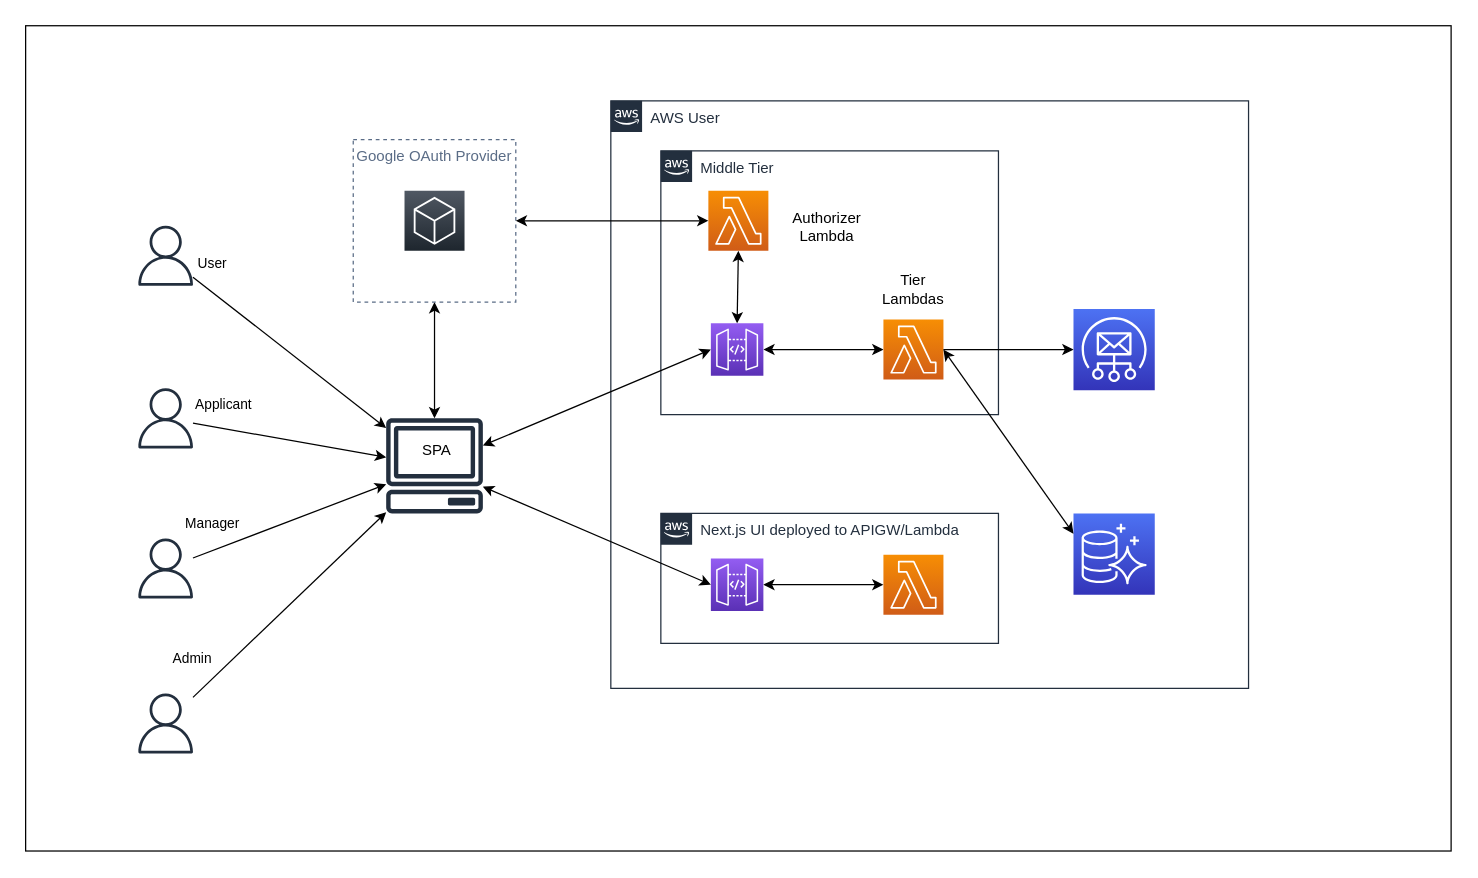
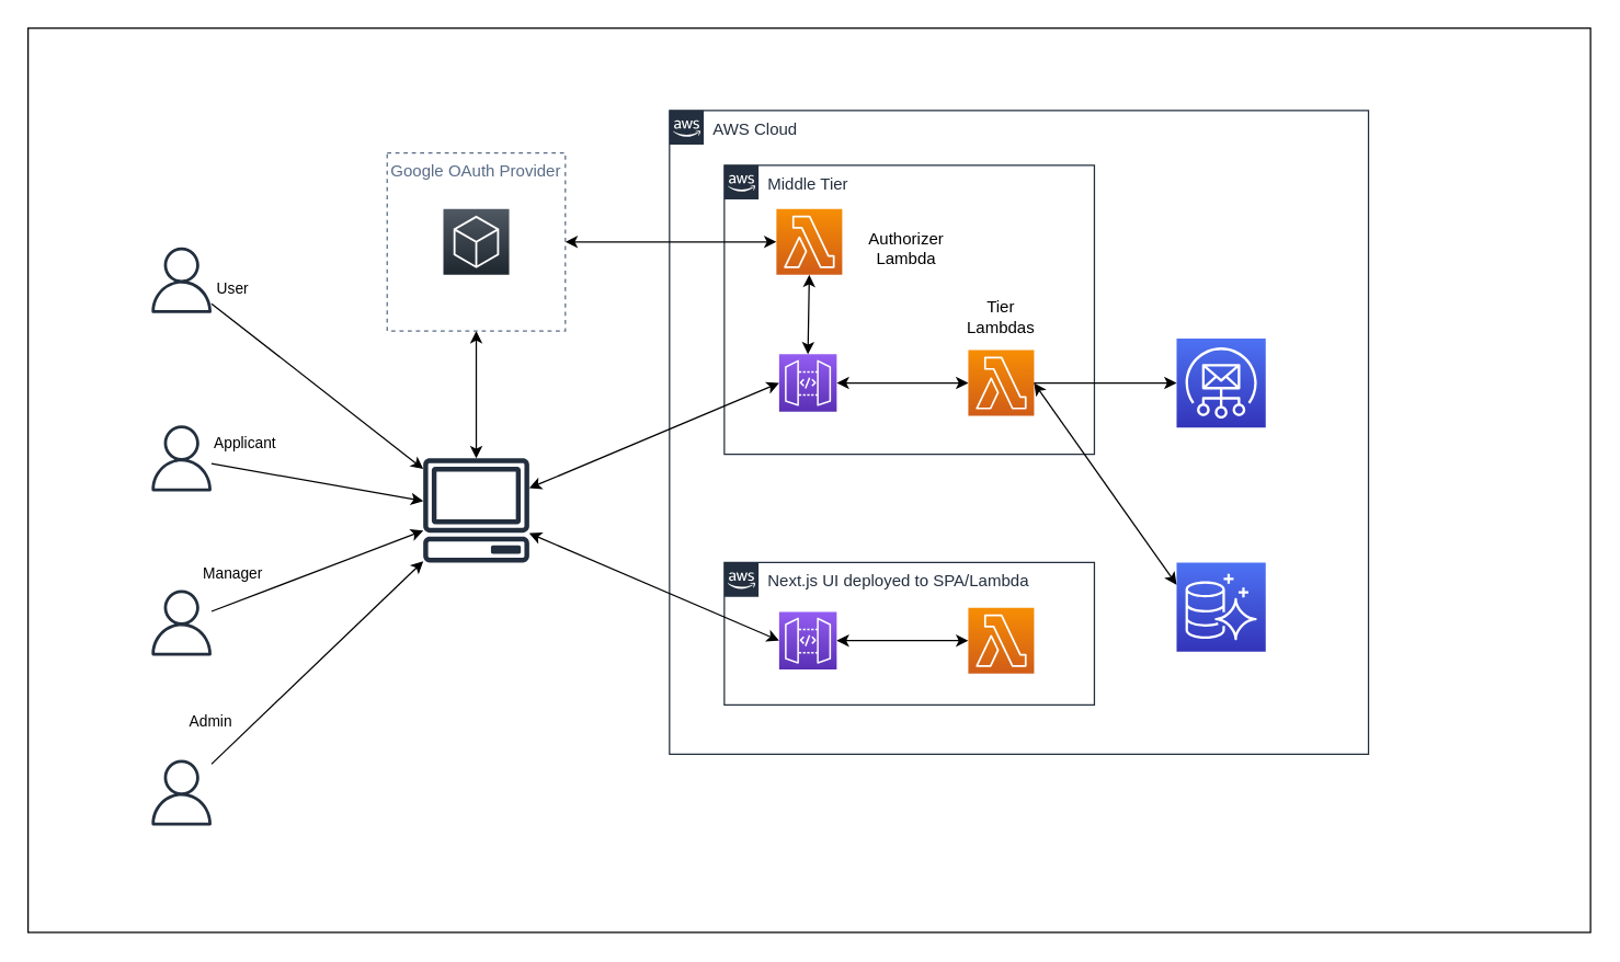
  <mxCell id="0" />
  <mxCell id="1" parent="0" />
  <mxCell id="2" value="" style="rounded=0;whiteSpace=wrap;html=1;fillColor=#ffffff;" parent="1" vertex="1"><mxGeometry x="20" y="20" width="1140" height="660" as="geometry" /></mxCell>
- <mxCell id="3" value="AWS User" style="points=[[0,0],[0.25,0],[0.5,0],[0.75,0],[1,0],[1,0.25],[1,0.5],[1,0.75],[1,1],[0.75,1],[0.5,1],[0.25,1],[0,1],[0,0.75],[0,0.5],[0,0.25]];outlineConnect=0;gradientColor=none;html=1;whiteSpace=wrap;fontSize=12;fontStyle=0;shape=mxgraph.aws4.group;grIcon=mxgraph.aws4.group_aws_cloud_alt;strokeColor=#232F3E;verticalAlign=top;align=left;spacingLeft=30;fontColor=#232F3E;dashed=0;" parent="1" vertex="1"><mxGeometry x="488" y="80" width="510" height="470" as="geometry" /></mxCell>
+ <mxCell id="3" value="AWS Cloud" style="points=[[0,0],[0.25,0],[0.5,0],[0.75,0],[1,0],[1,0.25],[1,0.5],[1,0.75],[1,1],[0.75,1],[0.5,1],[0.25,1],[0,1],[0,0.75],[0,0.5],[0,0.25]];outlineConnect=0;gradientColor=none;html=1;whiteSpace=wrap;fontSize=12;fontStyle=0;shape=mxgraph.aws4.group;grIcon=mxgraph.aws4.group_aws_cloud_alt;strokeColor=#232F3E;verticalAlign=top;align=left;spacingLeft=30;fontColor=#232F3E;dashed=0;" parent="1" vertex="1"><mxGeometry x="488" y="80" width="510" height="470" as="geometry" /></mxCell>
  <mxCell id="4" value="Middle Tier" style="points=[[0,0],[0.25,0],[0.5,0],[0.75,0],[1,0],[1,0.25],[1,0.5],[1,0.75],[1,1],[0.75,1],[0.5,1],[0.25,1],[0,1],[0,0.75],[0,0.5],[0,0.25]];outlineConnect=0;gradientColor=none;html=1;whiteSpace=wrap;fontSize=12;fontStyle=0;shape=mxgraph.aws4.group;grIcon=mxgraph.aws4.group_aws_cloud_alt;strokeColor=#232F3E;verticalAlign=top;align=left;spacingLeft=30;fontColor=#232F3E;dashed=0;" parent="1" vertex="1"><mxGeometry x="528" y="120" width="270" height="211" as="geometry" /></mxCell>
- <mxCell id="5" value="Next.js UI deployed to APIGW/Lambda" style="points=[[0,0],[0.25,0],[0.5,0],[0.75,0],[1,0],[1,0.25],[1,0.5],[1,0.75],[1,1],[0.75,1],[0.5,1],[0.25,1],[0,1],[0,0.75],[0,0.5],[0,0.25]];outlineConnect=0;gradientColor=none;html=1;whiteSpace=wrap;fontSize=12;fontStyle=0;shape=mxgraph.aws4.group;grIcon=mxgraph.aws4.group_aws_cloud_alt;strokeColor=#232F3E;verticalAlign=top;align=left;spacingLeft=30;fontColor=#232F3E;dashed=0;" parent="1" vertex="1"><mxGeometry x="528" y="410" width="270" height="104" as="geometry" /></mxCell>
+ <mxCell id="5" value="Next.js UI deployed to SPA/Lambda" style="points=[[0,0],[0.25,0],[0.5,0],[0.75,0],[1,0],[1,0.25],[1,0.5],[1,0.75],[1,1],[0.75,1],[0.5,1],[0.25,1],[0,1],[0,0.75],[0,0.5],[0,0.25]];outlineConnect=0;gradientColor=none;html=1;whiteSpace=wrap;fontSize=12;fontStyle=0;shape=mxgraph.aws4.group;grIcon=mxgraph.aws4.group_aws_cloud_alt;strokeColor=#232F3E;verticalAlign=top;align=left;spacingLeft=30;fontColor=#232F3E;dashed=0;" parent="1" vertex="1"><mxGeometry x="528" y="410" width="270" height="104" as="geometry" /></mxCell>
  <mxCell id="6" value="" style="points=[[0,0,0],[0.25,0,0],[0.5,0,0],[0.75,0,0],[1,0,0],[0,1,0],[0.25,1,0],[0.5,1,0],[0.75,1,0],[1,1,0],[0,0.25,0],[0,0.5,0],[0,0.75,0],[1,0.25,0],[1,0.5,0],[1,0.75,0]];outlineConnect=0;fontColor=#232F3E;gradientColor=#945DF2;gradientDirection=north;fillColor=#5A30B5;strokeColor=#ffffff;dashed=0;verticalLabelPosition=bottom;verticalAlign=top;align=center;html=1;fontSize=12;fontStyle=0;aspect=fixed;shape=mxgraph.aws4.resourceIcon;resIcon=mxgraph.aws4.api_gateway;" parent="1" vertex="1"><mxGeometry x="568" y="446" width="42" height="42" as="geometry" /></mxCell>
  <mxCell id="7" value="" style="points=[[0,0,0],[0.25,0,0],[0.5,0,0],[0.75,0,0],[1,0,0],[0,1,0],[0.25,1,0],[0.5,1,0],[0.75,1,0],[1,1,0],[0,0.25,0],[0,0.5,0],[0,0.75,0],[1,0.25,0],[1,0.5,0],[1,0.75,0]];outlineConnect=0;fontColor=#232F3E;gradientColor=#4D72F3;gradientDirection=north;fillColor=#3334B9;strokeColor=#ffffff;dashed=0;verticalLabelPosition=bottom;verticalAlign=top;align=center;html=1;fontSize=12;fontStyle=0;aspect=fixed;shape=mxgraph.aws4.resourceIcon;resIcon=mxgraph.aws4.aurora;" parent="1" vertex="1"><mxGeometry x="858" y="410" width="65" height="65" as="geometry" /></mxCell>
  <mxCell id="8" value="" style="points=[[0,0,0],[0.25,0,0],[0.5,0,0],[0.75,0,0],[1,0,0],[0,1,0],[0.25,1,0],[0.5,1,0],[0.75,1,0],[1,1,0],[0,0.25,0],[0,0.5,0],[0,0.75,0],[1,0.25,0],[1,0.5,0],[1,0.75,0]];outlineConnect=0;fontColor=#232F3E;gradientColor=#4D72F3;gradientDirection=north;fillColor=#3334B9;strokeColor=#ffffff;dashed=0;verticalLabelPosition=bottom;verticalAlign=top;align=center;html=1;fontSize=12;fontStyle=0;aspect=fixed;shape=mxgraph.aws4.resourceIcon;resIcon=mxgraph.aws4.simple_email_service;" parent="1" vertex="1"><mxGeometry x="858" y="246.5" width="65" height="65" as="geometry" /></mxCell>
  <mxCell id="9" value="" style="points=[[0,0,0],[0.25,0,0],[0.5,0,0],[0.75,0,0],[1,0,0],[0,1,0],[0.25,1,0],[0.5,1,0],[0.75,1,0],[1,1,0],[0,0.25,0],[0,0.5,0],[0,0.75,0],[1,0.25,0],[1,0.5,0],[1,0.75,0]];outlineConnect=0;fontColor=#232F3E;gradientColor=#F78E04;gradientDirection=north;fillColor=#D05C17;strokeColor=#ffffff;dashed=0;verticalLabelPosition=bottom;verticalAlign=top;align=center;html=1;fontSize=12;fontStyle=0;aspect=fixed;shape=mxgraph.aws4.resourceIcon;resIcon=mxgraph.aws4.lambda;" parent="1" vertex="1"><mxGeometry x="706" y="443" width="48" height="48" as="geometry" /></mxCell>
  <mxCell id="10" value="" style="outlineConnect=0;fontColor=#232F3E;gradientColor=none;fillColor=#232F3E;strokeColor=none;dashed=0;verticalLabelPosition=bottom;verticalAlign=top;align=center;html=1;fontSize=12;fontStyle=0;aspect=fixed;pointerEvents=1;shape=mxgraph.aws4.user;" parent="1" vertex="1"><mxGeometry x="108" y="554" width="48" height="48" as="geometry" /></mxCell>
  <mxCell id="11" value="" style="outlineConnect=0;fontColor=#232F3E;gradientColor=none;fillColor=#232F3E;strokeColor=none;dashed=0;verticalLabelPosition=bottom;verticalAlign=top;align=center;html=1;fontSize=12;fontStyle=0;aspect=fixed;pointerEvents=1;shape=mxgraph.aws4.user;" parent="1" vertex="1"><mxGeometry x="108" y="430" width="48" height="48" as="geometry" /></mxCell>
  <mxCell id="12" value="" style="outlineConnect=0;fontColor=#232F3E;gradientColor=none;fillColor=#232F3E;strokeColor=none;dashed=0;verticalLabelPosition=bottom;verticalAlign=top;align=center;html=1;fontSize=12;fontStyle=0;aspect=fixed;pointerEvents=1;shape=mxgraph.aws4.user;" parent="1" vertex="1"><mxGeometry x="108" y="310" width="48" height="48" as="geometry" /></mxCell>
  <mxCell id="13" value="" style="outlineConnect=0;fontColor=#232F3E;gradientColor=none;fillColor=#232F3E;strokeColor=none;dashed=0;verticalLabelPosition=bottom;verticalAlign=top;align=center;html=1;fontSize=12;fontStyle=0;aspect=fixed;pointerEvents=1;shape=mxgraph.aws4.user;" parent="1" vertex="1"><mxGeometry x="108" y="180" width="48" height="48" as="geometry" /></mxCell>
  <mxCell id="14" value="" style="endArrow=classic;html=1;" parent="1" source="13" target="24" edge="1"><mxGeometry relative="1" as="geometry"><mxPoint x="156.07" y="27.983" as="sourcePoint" /><mxPoint x="398" y="440.02" as="targetPoint" /></mxGeometry></mxCell>
  <mxCell id="15" value="User" style="edgeLabel;resizable=0;html=1;align=left;verticalAlign=bottom;" parent="14" connectable="0" vertex="1"><mxGeometry x="-1" relative="1" as="geometry"><mxPoint x="2" y="-3" as="offset" /></mxGeometry></mxCell>
  <mxCell id="16" value="" style="endArrow=classic;html=1;" parent="1" source="12" target="24" edge="1"><mxGeometry relative="1" as="geometry"><mxPoint x="218" y="208.58" as="sourcePoint" /><mxPoint x="378" y="208.58" as="targetPoint" /></mxGeometry></mxCell>
  <mxCell id="17" value="Applicant" style="edgeLabel;resizable=0;html=1;align=left;verticalAlign=bottom;" parent="16" connectable="0" vertex="1"><mxGeometry x="-1" relative="1" as="geometry"><mxPoint y="-7" as="offset" /></mxGeometry></mxCell>
  <mxCell id="18" value="" style="endArrow=classic;html=1;" parent="1" source="11" target="24" edge="1"><mxGeometry relative="1" as="geometry"><mxPoint x="218" y="411" as="sourcePoint" /><mxPoint x="368" y="150" as="targetPoint" /></mxGeometry></mxCell>
  <mxCell id="19" value="Manager" style="edgeLabel;resizable=0;html=1;align=left;verticalAlign=bottom;" parent="18" connectable="0" vertex="1"><mxGeometry x="-1" relative="1" as="geometry"><mxPoint x="-8" y="-20" as="offset" /></mxGeometry></mxCell>
  <mxCell id="20" value="" style="endArrow=classic;html=1;" parent="1" source="10" target="24" edge="1"><mxGeometry relative="1" as="geometry"><mxPoint x="268" y="460" as="sourcePoint" /><mxPoint x="428" y="460" as="targetPoint" /></mxGeometry></mxCell>
  <mxCell id="21" value="Admin" style="edgeLabel;resizable=0;html=1;align=left;verticalAlign=bottom;" parent="20" connectable="0" vertex="1"><mxGeometry x="-1" relative="1" as="geometry"><mxPoint x="-18" y="-23" as="offset" /></mxGeometry></mxCell>
  <mxCell id="22" value="" style="endArrow=classic;startArrow=classic;html=1;exitX=0;exitY=0.5;exitDx=0;exitDy=0;exitPerimeter=0;entryX=1;entryY=0.5;entryDx=0;entryDy=0;entryPerimeter=0;" parent="1" source="32" target="31" edge="1"><mxGeometry width="50" height="50" relative="1" as="geometry"><mxPoint x="457" y="404" as="sourcePoint" /><mxPoint x="457" y="328" as="targetPoint" /></mxGeometry></mxCell>
  <mxCell id="23" value="" style="group" parent="1" vertex="1" connectable="0"><mxGeometry x="308" y="334" width="78" height="76" as="geometry" /></mxCell>
  <mxCell id="24" value="" style="outlineConnect=0;fontColor=#232F3E;gradientColor=none;fillColor=#232F3E;strokeColor=none;dashed=0;verticalLabelPosition=bottom;verticalAlign=top;align=center;html=1;fontSize=12;fontStyle=0;aspect=fixed;pointerEvents=1;shape=mxgraph.aws4.client;" parent="23" vertex="1"><mxGeometry width="78" height="76" as="geometry" /></mxCell>
- <mxCell id="25" value="SPA" style="text;html=1;strokeColor=none;fillColor=none;align=center;verticalAlign=middle;whiteSpace=wrap;rounded=0;" parent="23" vertex="1"><mxGeometry x="21" y="16" width="40" height="20" as="geometry" /></mxCell>
  <mxCell id="26" value="" style="endArrow=classic;html=1;entryX=0;entryY=0.5;entryDx=0;entryDy=0;entryPerimeter=0;startArrow=classic;startFill=1;" parent="1" source="24" target="6" edge="1"><mxGeometry width="50" height="50" relative="1" as="geometry"><mxPoint x="488" y="230" as="sourcePoint" /><mxPoint x="538" y="180" as="targetPoint" /></mxGeometry></mxCell>
  <mxCell id="27" value="" style="endArrow=classic;startArrow=classic;html=1;entryX=0.5;entryY=1;entryDx=0;entryDy=0;" parent="1" source="24" target="29" edge="1"><mxGeometry width="50" height="50" relative="1" as="geometry"><mxPoint x="488" y="230" as="sourcePoint" /><mxPoint x="538" y="180" as="targetPoint" /></mxGeometry></mxCell>
  <mxCell id="28" value="" style="group" parent="1" vertex="1" connectable="0"><mxGeometry x="282" y="111" width="130" height="130" as="geometry" /></mxCell>
  <mxCell id="29" value="Google OAuth Provider" style="fillColor=none;strokeColor=#5A6C86;dashed=1;verticalAlign=top;fontStyle=0;fontColor=#5A6C86;" parent="28" vertex="1"><mxGeometry width="130" height="130" as="geometry" /></mxCell>
  <mxCell id="30" value="" style="points=[[0,0,0],[0.25,0,0],[0.5,0,0],[0.75,0,0],[1,0,0],[0,1,0],[0.25,1,0],[0.5,1,0],[0.75,1,0],[1,1,0],[0,0.25,0],[0,0.5,0],[0,0.75,0],[1,0.25,0],[1,0.5,0],[1,0.75,0]];gradientDirection=north;outlineConnect=0;fontColor=#232F3E;gradientColor=#505863;fillColor=#1E262E;strokeColor=#ffffff;dashed=0;verticalLabelPosition=bottom;verticalAlign=top;align=center;html=1;fontSize=12;fontStyle=0;aspect=fixed;shape=mxgraph.aws4.resourceIcon;resIcon=mxgraph.aws4.general;" parent="28" vertex="1"><mxGeometry x="41" y="41" width="48" height="48" as="geometry" /></mxCell>
  <mxCell id="31" value="" style="points=[[0,0,0],[0.25,0,0],[0.5,0,0],[0.75,0,0],[1,0,0],[0,1,0],[0.25,1,0],[0.5,1,0],[0.75,1,0],[1,1,0],[0,0.25,0],[0,0.5,0],[0,0.75,0],[1,0.25,0],[1,0.5,0],[1,0.75,0]];outlineConnect=0;fontColor=#232F3E;gradientColor=#945DF2;gradientDirection=north;fillColor=#5A30B5;strokeColor=#ffffff;dashed=0;verticalLabelPosition=bottom;verticalAlign=top;align=center;html=1;fontSize=12;fontStyle=0;aspect=fixed;shape=mxgraph.aws4.resourceIcon;resIcon=mxgraph.aws4.api_gateway;" parent="1" vertex="1"><mxGeometry x="568" y="258" width="42" height="42" as="geometry" /></mxCell>
  <mxCell id="32" value="" style="points=[[0,0,0],[0.25,0,0],[0.5,0,0],[0.75,0,0],[1,0,0],[0,1,0],[0.25,1,0],[0.5,1,0],[0.75,1,0],[1,1,0],[0,0.25,0],[0,0.5,0],[0,0.75,0],[1,0.25,0],[1,0.5,0],[1,0.75,0]];outlineConnect=0;fontColor=#232F3E;gradientColor=#F78E04;gradientDirection=north;fillColor=#D05C17;strokeColor=#ffffff;dashed=0;verticalLabelPosition=bottom;verticalAlign=top;align=center;html=1;fontSize=12;fontStyle=0;aspect=fixed;shape=mxgraph.aws4.resourceIcon;resIcon=mxgraph.aws4.lambda;" parent="1" vertex="1"><mxGeometry x="706" y="255" width="48" height="48" as="geometry" /></mxCell>
  <mxCell id="33" value="" style="endArrow=classic;html=1;entryX=0;entryY=0.5;entryDx=0;entryDy=0;entryPerimeter=0;startArrow=classic;startFill=1;" parent="1" source="24" target="31" edge="1"><mxGeometry width="50" height="50" relative="1" as="geometry"><mxPoint x="395.812" y="366.831" as="sourcePoint" /><mxPoint x="578" y="474" as="targetPoint" /></mxGeometry></mxCell>
  <mxCell id="34" value="" style="endArrow=classic;html=1;entryX=0;entryY=0.5;entryDx=0;entryDy=0;entryPerimeter=0;exitX=1;exitY=0.5;exitDx=0;exitDy=0;exitPerimeter=0;" parent="1" source="32" target="8" edge="1"><mxGeometry width="50" height="50" relative="1" as="geometry"><mxPoint x="488" y="230" as="sourcePoint" /><mxPoint x="538" y="180" as="targetPoint" /></mxGeometry></mxCell>
  <mxCell id="35" value="" style="endArrow=classic;startArrow=classic;html=1;exitX=0;exitY=0.25;exitDx=0;exitDy=0;exitPerimeter=0;entryX=1;entryY=0.5;entryDx=0;entryDy=0;entryPerimeter=0;" parent="1" source="7" target="32" edge="1"><mxGeometry width="50" height="50" relative="1" as="geometry"><mxPoint x="668" y="289" as="sourcePoint" /><mxPoint x="620" y="289" as="targetPoint" /></mxGeometry></mxCell>
  <mxCell id="36" value="" style="endArrow=classic;startArrow=classic;html=1;exitX=0;exitY=0.5;exitDx=0;exitDy=0;exitPerimeter=0;entryX=1;entryY=0.5;entryDx=0;entryDy=0;entryPerimeter=0;" parent="1" source="9" target="6" edge="1"><mxGeometry width="50" height="50" relative="1" as="geometry"><mxPoint x="716" y="289" as="sourcePoint" /><mxPoint x="620" y="289" as="targetPoint" /></mxGeometry></mxCell>
  <mxCell id="37" value="" style="points=[[0,0,0],[0.25,0,0],[0.5,0,0],[0.75,0,0],[1,0,0],[0,1,0],[0.25,1,0],[0.5,1,0],[0.75,1,0],[1,1,0],[0,0.25,0],[0,0.5,0],[0,0.75,0],[1,0.25,0],[1,0.5,0],[1,0.75,0]];outlineConnect=0;fontColor=#232F3E;gradientColor=#F78E04;gradientDirection=north;fillColor=#D05C17;strokeColor=#ffffff;dashed=0;verticalLabelPosition=bottom;verticalAlign=top;align=center;html=1;fontSize=12;fontStyle=0;aspect=fixed;shape=mxgraph.aws4.resourceIcon;resIcon=mxgraph.aws4.lambda;" parent="1" vertex="1"><mxGeometry x="566" y="152" width="48" height="48" as="geometry" /></mxCell>
  <mxCell id="38" value="" style="endArrow=classic;startArrow=classic;html=1;entryX=0.5;entryY=0;entryDx=0;entryDy=0;entryPerimeter=0;exitX=0.5;exitY=1;exitDx=0;exitDy=0;exitPerimeter=0;" parent="1" source="37" target="31" edge="1"><mxGeometry width="50" height="50" relative="1" as="geometry"><mxPoint x="716" y="289" as="sourcePoint" /><mxPoint x="620" y="289" as="targetPoint" /></mxGeometry></mxCell>
  <mxCell id="39" value="" style="endArrow=classic;startArrow=classic;html=1;entryX=0;entryY=0.5;entryDx=0;entryDy=0;entryPerimeter=0;exitX=1;exitY=0.5;exitDx=0;exitDy=0;" parent="1" source="29" target="37" edge="1"><mxGeometry width="50" height="50" relative="1" as="geometry"><mxPoint x="600" y="210" as="sourcePoint" /><mxPoint x="599" y="268" as="targetPoint" /></mxGeometry></mxCell>
  <mxCell id="40" value="Authorizer&lt;br&gt;Lambda" style="text;html=1;strokeColor=none;fillColor=none;align=center;verticalAlign=middle;whiteSpace=wrap;rounded=0;" parent="1" vertex="1"><mxGeometry x="641" y="171" width="40" height="20" as="geometry" /></mxCell>
  <mxCell id="41" value="Tier&lt;br&gt;Lambdas" style="text;html=1;strokeColor=none;fillColor=none;align=center;verticalAlign=middle;whiteSpace=wrap;rounded=0;" parent="1" vertex="1"><mxGeometry x="710" y="221" width="40" height="20" as="geometry" /></mxCell>
